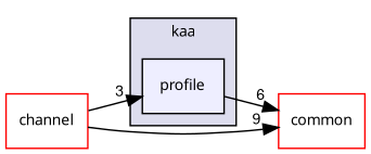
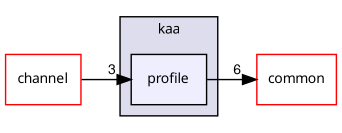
  digraph {
    compound=true
    fontname="Noto Sans"
    rankdir=LR
    node [fontname="Noto Sans" fontsize=10 shape=box color=red]
    edge [fontname="Noto Sans" labeldistance=1.5 labelfontname=FreeSans labelfontsize=10]
    n1 [fillcolor="#eeeeff" label=profile pencolor=black style=filled color=""]
    n2 [label=common]
    n3 [label=channel]
    subgraph cluster_1 {
      bgcolor="#ddddee"
      fontsize=10
      label=kaa
      pencolor=black
      n1
    }
    n1 -> n2 [headlabel=6]
    n3 -> n1 [headlabel=3]
-   n3 -> n2 [headlabel=9]
  }
